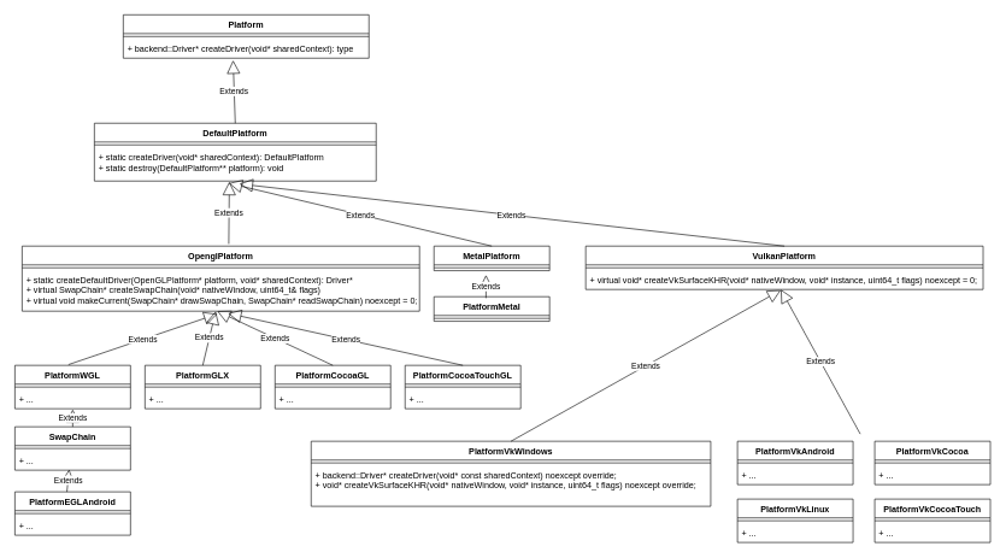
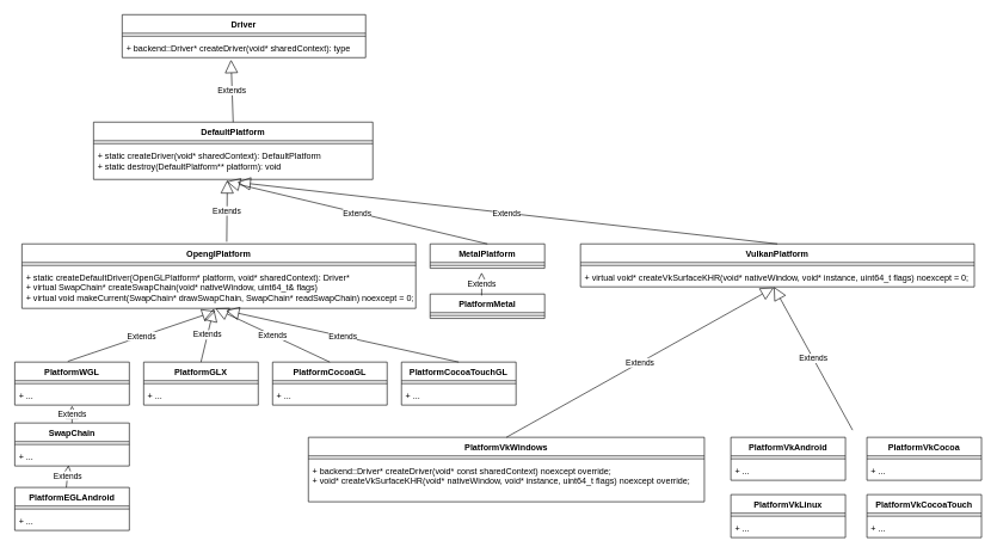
  <mxCell id="0" />
  <mxCell id="1" parent="0" />
  <mxCell id="2" value="DefaultPlatform" style="swimlane;fontStyle=1;align=center;verticalAlign=top;childLayout=stackLayout;horizontal=1;startSize=26;horizontalStack=0;resizeParent=1;resizeParentMax=0;resizeLast=0;collapsible=1;marginBottom=0;" parent="1" vertex="1"><mxGeometry x="130" y="170" width="390" height="80" as="geometry" /></mxCell>
  <mxCell id="3" value="" style="line;strokeWidth=1;fillColor=none;align=left;verticalAlign=middle;spacingTop=-1;spacingLeft=3;spacingRight=3;rotatable=0;labelPosition=right;points=[];portConstraint=eastwest;" parent="2" vertex="1"><mxGeometry y="26" width="390" height="8" as="geometry" /></mxCell>
  <mxCell id="4" value="+ static createDriver(void* sharedContext): DefaultPlatform&#10;+ static destroy(DefaultPlatform** platform): void " style="text;strokeColor=none;fillColor=none;align=left;verticalAlign=top;spacingLeft=4;spacingRight=4;overflow=hidden;rotatable=0;points=[[0,0.5],[1,0.5]];portConstraint=eastwest;" parent="2" vertex="1"><mxGeometry y="34" width="390" height="46" as="geometry" /></mxCell>
  <mxCell id="5" value="OpenglPlatform" style="swimlane;fontStyle=1;align=center;verticalAlign=top;childLayout=stackLayout;horizontal=1;startSize=26;horizontalStack=0;resizeParent=1;resizeParentMax=0;resizeLast=0;collapsible=1;marginBottom=0;" vertex="1" parent="1"><mxGeometry x="30" y="340" width="550" height="90" as="geometry" /></mxCell>
  <mxCell id="6" value="" style="line;strokeWidth=1;fillColor=none;align=left;verticalAlign=middle;spacingTop=-1;spacingLeft=3;spacingRight=3;rotatable=0;labelPosition=right;points=[];portConstraint=eastwest;" vertex="1" parent="5"><mxGeometry y="26" width="550" height="8" as="geometry" /></mxCell>
  <mxCell id="7" value="+ static createDefaultDriver(OpenGLPlatform* platform, void* sharedContext): Driver*&#10;+ virtual SwapChain* createSwapChain(void* nativeWindow, uint64_t&amp; flags)&#10;+ virtual void makeCurrent(SwapChain* drawSwapChain, SwapChain* readSwapChain) noexcept = 0;" style="text;strokeColor=none;fillColor=none;align=left;verticalAlign=top;spacingLeft=4;spacingRight=4;overflow=hidden;rotatable=0;points=[[0,0.5],[1,0.5]];portConstraint=eastwest;" vertex="1" parent="5"><mxGeometry y="34" width="550" height="56" as="geometry" /></mxCell>
- <mxCell id="8" value="Platform" style="swimlane;fontStyle=1;align=center;verticalAlign=top;childLayout=stackLayout;horizontal=1;startSize=26;horizontalStack=0;resizeParent=1;resizeParentMax=0;resizeLast=0;collapsible=1;marginBottom=0;" vertex="1" parent="1"><mxGeometry x="170" y="20" width="340" height="60" as="geometry" /></mxCell>
+ <mxCell id="8" value="Driver" style="swimlane;fontStyle=1;align=center;verticalAlign=top;childLayout=stackLayout;horizontal=1;startSize=26;horizontalStack=0;resizeParent=1;resizeParentMax=0;resizeLast=0;collapsible=1;marginBottom=0;" vertex="1" parent="1"><mxGeometry x="170" y="20" width="340" height="60" as="geometry" /></mxCell>
  <mxCell id="9" value="" style="line;strokeWidth=1;fillColor=none;align=left;verticalAlign=middle;spacingTop=-1;spacingLeft=3;spacingRight=3;rotatable=0;labelPosition=right;points=[];portConstraint=eastwest;" vertex="1" parent="8"><mxGeometry y="26" width="340" height="8" as="geometry" /></mxCell>
  <mxCell id="10" value="+ backend::Driver* createDriver(void* sharedContext): type" style="text;strokeColor=none;fillColor=none;align=left;verticalAlign=top;spacingLeft=4;spacingRight=4;overflow=hidden;rotatable=0;points=[[0,0.5],[1,0.5]];portConstraint=eastwest;" vertex="1" parent="8"><mxGeometry y="34" width="340" height="26" as="geometry" /></mxCell>
  <mxCell id="11" value="Extends" style="endArrow=block;endSize=16;endFill=0;html=1;exitX=0.5;exitY=0;exitDx=0;exitDy=0;entryX=0.447;entryY=1.115;entryDx=0;entryDy=0;entryPerimeter=0;" edge="1" parent="1" source="2" target="10"><mxGeometry width="160" relative="1" as="geometry"><mxPoint x="320" y="140" as="sourcePoint" /><mxPoint x="480" y="140" as="targetPoint" /></mxGeometry></mxCell>
  <mxCell id="12" value="Extends" style="endArrow=block;endSize=16;endFill=0;html=1;exitX=0.52;exitY=-0.033;exitDx=0;exitDy=0;exitPerimeter=0;entryX=0.479;entryY=1.022;entryDx=0;entryDy=0;entryPerimeter=0;" edge="1" parent="1" source="5" target="4"><mxGeometry width="160" relative="1" as="geometry"><mxPoint x="310" y="470" as="sourcePoint" /><mxPoint x="470" y="470" as="targetPoint" /></mxGeometry></mxCell>
  <mxCell id="13" value="PlatformWGL" style="swimlane;fontStyle=1;align=center;verticalAlign=top;childLayout=stackLayout;horizontal=1;startSize=26;horizontalStack=0;resizeParent=1;resizeParentMax=0;resizeLast=0;collapsible=1;marginBottom=0;" vertex="1" parent="1"><mxGeometry x="20" y="505" width="160" height="60" as="geometry" /></mxCell>
  <mxCell id="14" value="" style="line;strokeWidth=1;fillColor=none;align=left;verticalAlign=middle;spacingTop=-1;spacingLeft=3;spacingRight=3;rotatable=0;labelPosition=right;points=[];portConstraint=eastwest;" vertex="1" parent="13"><mxGeometry y="26" width="160" height="8" as="geometry" /></mxCell>
  <mxCell id="15" value="+ ..." style="text;strokeColor=none;fillColor=none;align=left;verticalAlign=top;spacingLeft=4;spacingRight=4;overflow=hidden;rotatable=0;points=[[0,0.5],[1,0.5]];portConstraint=eastwest;" vertex="1" parent="13"><mxGeometry y="34" width="160" height="26" as="geometry" /></mxCell>
  <mxCell id="16" value="PlatformCocoaGL" style="swimlane;fontStyle=1;align=center;verticalAlign=top;childLayout=stackLayout;horizontal=1;startSize=26;horizontalStack=0;resizeParent=1;resizeParentMax=0;resizeLast=0;collapsible=1;marginBottom=0;" vertex="1" parent="1"><mxGeometry x="380" y="505" width="160" height="60" as="geometry" /></mxCell>
  <mxCell id="17" value="" style="line;strokeWidth=1;fillColor=none;align=left;verticalAlign=middle;spacingTop=-1;spacingLeft=3;spacingRight=3;rotatable=0;labelPosition=right;points=[];portConstraint=eastwest;" vertex="1" parent="16"><mxGeometry y="26" width="160" height="8" as="geometry" /></mxCell>
  <mxCell id="18" value="+ ..." style="text;strokeColor=none;fillColor=none;align=left;verticalAlign=top;spacingLeft=4;spacingRight=4;overflow=hidden;rotatable=0;points=[[0,0.5],[1,0.5]];portConstraint=eastwest;" vertex="1" parent="16"><mxGeometry y="34" width="160" height="26" as="geometry" /></mxCell>
  <mxCell id="19" value="PlatformGLX" style="swimlane;fontStyle=1;align=center;verticalAlign=top;childLayout=stackLayout;horizontal=1;startSize=26;horizontalStack=0;resizeParent=1;resizeParentMax=0;resizeLast=0;collapsible=1;marginBottom=0;" vertex="1" parent="1"><mxGeometry x="200" y="505" width="160" height="60" as="geometry" /></mxCell>
  <mxCell id="20" value="" style="line;strokeWidth=1;fillColor=none;align=left;verticalAlign=middle;spacingTop=-1;spacingLeft=3;spacingRight=3;rotatable=0;labelPosition=right;points=[];portConstraint=eastwest;" vertex="1" parent="19"><mxGeometry y="26" width="160" height="8" as="geometry" /></mxCell>
  <mxCell id="21" value="+ ..." style="text;strokeColor=none;fillColor=none;align=left;verticalAlign=top;spacingLeft=4;spacingRight=4;overflow=hidden;rotatable=0;points=[[0,0.5],[1,0.5]];portConstraint=eastwest;" vertex="1" parent="19"><mxGeometry y="34" width="160" height="26" as="geometry" /></mxCell>
  <mxCell id="22" value="PlatformCocoaTouchGL" style="swimlane;fontStyle=1;align=center;verticalAlign=top;childLayout=stackLayout;horizontal=1;startSize=26;horizontalStack=0;resizeParent=1;resizeParentMax=0;resizeLast=0;collapsible=1;marginBottom=0;" vertex="1" parent="1"><mxGeometry x="560" y="505" width="160" height="60" as="geometry" /></mxCell>
  <mxCell id="23" value="" style="line;strokeWidth=1;fillColor=none;align=left;verticalAlign=middle;spacingTop=-1;spacingLeft=3;spacingRight=3;rotatable=0;labelPosition=right;points=[];portConstraint=eastwest;" vertex="1" parent="22"><mxGeometry y="26" width="160" height="8" as="geometry" /></mxCell>
  <mxCell id="24" value="+ ..." style="text;strokeColor=none;fillColor=none;align=left;verticalAlign=top;spacingLeft=4;spacingRight=4;overflow=hidden;rotatable=0;points=[[0,0.5],[1,0.5]];portConstraint=eastwest;" vertex="1" parent="22"><mxGeometry y="34" width="160" height="26" as="geometry" /></mxCell>
  <mxCell id="25" value="Extends" style="endArrow=block;endSize=16;endFill=0;html=1;exitX=0.463;exitY=-0.017;exitDx=0;exitDy=0;exitPerimeter=0;entryX=0.491;entryY=1.071;entryDx=0;entryDy=0;entryPerimeter=0;" edge="1" parent="1" source="13" target="7"><mxGeometry width="160" relative="1" as="geometry"><mxPoint x="310" y="570" as="sourcePoint" /><mxPoint x="470" y="570" as="targetPoint" /></mxGeometry></mxCell>
  <mxCell id="26" value="Extends" style="endArrow=block;endSize=16;endFill=0;html=1;exitX=0.5;exitY=0;exitDx=0;exitDy=0;" edge="1" parent="1" source="19"><mxGeometry width="160" relative="1" as="geometry"><mxPoint x="104.08" y="513.98" as="sourcePoint" /><mxPoint x="298" y="430" as="targetPoint" /></mxGeometry></mxCell>
  <mxCell id="27" value="Extends" style="endArrow=block;endSize=16;endFill=0;html=1;exitX=0.5;exitY=0;exitDx=0;exitDy=0;" edge="1" parent="1" source="16"><mxGeometry width="160" relative="1" as="geometry"><mxPoint x="290" y="515" as="sourcePoint" /><mxPoint x="300" y="430" as="targetPoint" /></mxGeometry></mxCell>
  <mxCell id="28" value="Extends" style="endArrow=block;endSize=16;endFill=0;html=1;exitX=0.5;exitY=0;exitDx=0;exitDy=0;entryX=0.518;entryY=1.054;entryDx=0;entryDy=0;entryPerimeter=0;" edge="1" parent="1" source="22" target="7"><mxGeometry width="160" relative="1" as="geometry"><mxPoint x="650" y="495" as="sourcePoint" /><mxPoint x="668" y="420" as="targetPoint" /></mxGeometry></mxCell>
  <mxCell id="29" value="MetalPlatform" style="swimlane;fontStyle=1;align=center;verticalAlign=top;childLayout=stackLayout;horizontal=1;startSize=26;horizontalStack=0;resizeParent=1;resizeParentMax=0;resizeLast=0;collapsible=1;marginBottom=0;" vertex="1" parent="1"><mxGeometry x="600" y="340" width="160" height="34" as="geometry" /></mxCell>
  <mxCell id="30" value="" style="line;strokeWidth=1;fillColor=none;align=left;verticalAlign=middle;spacingTop=-1;spacingLeft=3;spacingRight=3;rotatable=0;labelPosition=right;points=[];portConstraint=eastwest;" vertex="1" parent="29"><mxGeometry y="26" width="160" height="8" as="geometry" /></mxCell>
  <mxCell id="31" value="PlatformMetal" style="swimlane;fontStyle=1;align=center;verticalAlign=top;childLayout=stackLayout;horizontal=1;startSize=26;horizontalStack=0;resizeParent=1;resizeParentMax=0;resizeLast=0;collapsible=1;marginBottom=0;" vertex="1" parent="1"><mxGeometry x="600" y="410" width="160" height="34" as="geometry" /></mxCell>
  <mxCell id="32" value="" style="line;strokeWidth=1;fillColor=none;align=left;verticalAlign=middle;spacingTop=-1;spacingLeft=3;spacingRight=3;rotatable=0;labelPosition=right;points=[];portConstraint=eastwest;" vertex="1" parent="31"><mxGeometry y="26" width="160" height="8" as="geometry" /></mxCell>
  <mxCell id="33" value="Extends" style="endArrow=block;endSize=16;endFill=0;html=1;exitX=0.5;exitY=0;exitDx=0;exitDy=0;entryX=0.477;entryY=1.065;entryDx=0;entryDy=0;entryPerimeter=0;" edge="1" parent="1" source="29" target="4"><mxGeometry width="160" relative="1" as="geometry"><mxPoint x="670" y="280" as="sourcePoint" /><mxPoint x="830" y="280" as="targetPoint" /></mxGeometry></mxCell>
  <mxCell id="34" value="Extends" style="endArrow=block;endSize=16;endFill=0;html=1;" edge="1" parent="1"><mxGeometry width="160" relative="1" as="geometry"><mxPoint x="672" y="412" as="sourcePoint" /><mxPoint x="672" y="380" as="targetPoint" /></mxGeometry></mxCell>
  <mxCell id="35" value="VulkanPlatform" style="swimlane;fontStyle=1;align=center;verticalAlign=top;childLayout=stackLayout;horizontal=1;startSize=26;horizontalStack=0;resizeParent=1;resizeParentMax=0;resizeLast=0;collapsible=1;marginBottom=0;" vertex="1" parent="1"><mxGeometry x="810" y="340" width="550" height="60" as="geometry" /></mxCell>
  <mxCell id="36" value="" style="line;strokeWidth=1;fillColor=none;align=left;verticalAlign=middle;spacingTop=-1;spacingLeft=3;spacingRight=3;rotatable=0;labelPosition=right;points=[];portConstraint=eastwest;" vertex="1" parent="35"><mxGeometry y="26" width="550" height="8" as="geometry" /></mxCell>
  <mxCell id="37" value="+ virtual void* createVkSurfaceKHR(void* nativeWindow, void* instance, uint64_t flags) noexcept = 0;" style="text;strokeColor=none;fillColor=none;align=left;verticalAlign=top;spacingLeft=4;spacingRight=4;overflow=hidden;rotatable=0;points=[[0,0.5],[1,0.5]];portConstraint=eastwest;" vertex="1" parent="35"><mxGeometry y="34" width="550" height="26" as="geometry" /></mxCell>
  <mxCell id="38" value="Extends" style="endArrow=block;endSize=16;endFill=0;html=1;exitX=0.5;exitY=0;exitDx=0;exitDy=0;entryX=0.515;entryY=1.087;entryDx=0;entryDy=0;entryPerimeter=0;" edge="1" parent="1" source="35" target="4"><mxGeometry width="160" relative="1" as="geometry"><mxPoint x="1040" y="260" as="sourcePoint" /><mxPoint x="1200" y="260" as="targetPoint" /></mxGeometry></mxCell>
  <mxCell id="39" value="PlatformVkWindows" style="swimlane;fontStyle=1;align=center;verticalAlign=top;childLayout=stackLayout;horizontal=1;startSize=26;horizontalStack=0;resizeParent=1;resizeParentMax=0;resizeLast=0;collapsible=1;marginBottom=0;" vertex="1" parent="1"><mxGeometry x="430" y="610" width="553" height="90" as="geometry" /></mxCell>
  <mxCell id="40" value="" style="line;strokeWidth=1;fillColor=none;align=left;verticalAlign=middle;spacingTop=-1;spacingLeft=3;spacingRight=3;rotatable=0;labelPosition=right;points=[];portConstraint=eastwest;" vertex="1" parent="39"><mxGeometry y="26" width="553" height="8" as="geometry" /></mxCell>
  <mxCell id="41" value="+ backend::Driver* createDriver(void* const sharedContext) noexcept override;&#10;+ void* createVkSurfaceKHR(void* nativeWindow, void* instance, uint64_t flags) noexcept override;" style="text;strokeColor=none;fillColor=none;align=left;verticalAlign=top;spacingLeft=4;spacingRight=4;overflow=hidden;rotatable=0;points=[[0,0.5],[1,0.5]];portConstraint=eastwest;" vertex="1" parent="39"><mxGeometry y="34" width="553" height="56" as="geometry" /></mxCell>
  <mxCell id="42" value="Extends" style="endArrow=block;endSize=16;endFill=0;html=1;exitX=0.5;exitY=0;exitDx=0;exitDy=0;entryX=0.491;entryY=1.038;entryDx=0;entryDy=0;entryPerimeter=0;" edge="1" parent="1" source="39" target="37"><mxGeometry width="160" relative="1" as="geometry"><mxPoint x="940" y="440" as="sourcePoint" /><mxPoint x="1100" y="440" as="targetPoint" /></mxGeometry></mxCell>
  <mxCell id="43" value="PlatformVkAndroid" style="swimlane;fontStyle=1;align=center;verticalAlign=top;childLayout=stackLayout;horizontal=1;startSize=26;horizontalStack=0;resizeParent=1;resizeParentMax=0;resizeLast=0;collapsible=1;marginBottom=0;" vertex="1" parent="1"><mxGeometry x="1020" y="610" width="160" height="60" as="geometry" /></mxCell>
  <mxCell id="44" value="" style="line;strokeWidth=1;fillColor=none;align=left;verticalAlign=middle;spacingTop=-1;spacingLeft=3;spacingRight=3;rotatable=0;labelPosition=right;points=[];portConstraint=eastwest;" vertex="1" parent="43"><mxGeometry y="26" width="160" height="8" as="geometry" /></mxCell>
  <mxCell id="45" value="+ ..." style="text;strokeColor=none;fillColor=none;align=left;verticalAlign=top;spacingLeft=4;spacingRight=4;overflow=hidden;rotatable=0;points=[[0,0.5],[1,0.5]];portConstraint=eastwest;" vertex="1" parent="43"><mxGeometry y="34" width="160" height="26" as="geometry" /></mxCell>
  <mxCell id="46" value="PlatformVkCocoa" style="swimlane;fontStyle=1;align=center;verticalAlign=top;childLayout=stackLayout;horizontal=1;startSize=26;horizontalStack=0;resizeParent=1;resizeParentMax=0;resizeLast=0;collapsible=1;marginBottom=0;" vertex="1" parent="1"><mxGeometry x="1210" y="610" width="160" height="60" as="geometry" /></mxCell>
  <mxCell id="47" value="" style="line;strokeWidth=1;fillColor=none;align=left;verticalAlign=middle;spacingTop=-1;spacingLeft=3;spacingRight=3;rotatable=0;labelPosition=right;points=[];portConstraint=eastwest;" vertex="1" parent="46"><mxGeometry y="26" width="160" height="8" as="geometry" /></mxCell>
  <mxCell id="48" value="+ ..." style="text;strokeColor=none;fillColor=none;align=left;verticalAlign=top;spacingLeft=4;spacingRight=4;overflow=hidden;rotatable=0;points=[[0,0.5],[1,0.5]];portConstraint=eastwest;" vertex="1" parent="46"><mxGeometry y="34" width="160" height="26" as="geometry" /></mxCell>
  <mxCell id="49" value="PlatformVkLinux" style="swimlane;fontStyle=1;align=center;verticalAlign=top;childLayout=stackLayout;horizontal=1;startSize=26;horizontalStack=0;resizeParent=1;resizeParentMax=0;resizeLast=0;collapsible=1;marginBottom=0;" vertex="1" parent="1"><mxGeometry x="1020" y="690" width="160" height="60" as="geometry" /></mxCell>
  <mxCell id="50" value="" style="line;strokeWidth=1;fillColor=none;align=left;verticalAlign=middle;spacingTop=-1;spacingLeft=3;spacingRight=3;rotatable=0;labelPosition=right;points=[];portConstraint=eastwest;" vertex="1" parent="49"><mxGeometry y="26" width="160" height="8" as="geometry" /></mxCell>
  <mxCell id="51" value="+ ..." style="text;strokeColor=none;fillColor=none;align=left;verticalAlign=top;spacingLeft=4;spacingRight=4;overflow=hidden;rotatable=0;points=[[0,0.5],[1,0.5]];portConstraint=eastwest;" vertex="1" parent="49"><mxGeometry y="34" width="160" height="26" as="geometry" /></mxCell>
  <mxCell id="52" value="PlatformVkCocoaTouch" style="swimlane;fontStyle=1;align=center;verticalAlign=top;childLayout=stackLayout;horizontal=1;startSize=26;horizontalStack=0;resizeParent=1;resizeParentMax=0;resizeLast=0;collapsible=1;marginBottom=0;" vertex="1" parent="1"><mxGeometry x="1210" y="690" width="160" height="60" as="geometry" /></mxCell>
  <mxCell id="53" value="" style="line;strokeWidth=1;fillColor=none;align=left;verticalAlign=middle;spacingTop=-1;spacingLeft=3;spacingRight=3;rotatable=0;labelPosition=right;points=[];portConstraint=eastwest;" vertex="1" parent="52"><mxGeometry y="26" width="160" height="8" as="geometry" /></mxCell>
  <mxCell id="54" value="+ ..." style="text;strokeColor=none;fillColor=none;align=left;verticalAlign=top;spacingLeft=4;spacingRight=4;overflow=hidden;rotatable=0;points=[[0,0.5],[1,0.5]];portConstraint=eastwest;" vertex="1" parent="52"><mxGeometry y="34" width="160" height="26" as="geometry" /></mxCell>
  <mxCell id="55" value="Extends" style="endArrow=block;endSize=16;endFill=0;html=1;" edge="1" parent="1"><mxGeometry width="160" relative="1" as="geometry"><mxPoint x="1190" y="600" as="sourcePoint" /><mxPoint x="1080" y="400" as="targetPoint" /></mxGeometry></mxCell>
  <mxCell id="56" value="SwapChain" style="swimlane;fontStyle=1;align=center;verticalAlign=top;childLayout=stackLayout;horizontal=1;startSize=26;horizontalStack=0;resizeParent=1;resizeParentMax=0;resizeLast=0;collapsible=1;marginBottom=0;" vertex="1" parent="1"><mxGeometry x="20" y="590" width="160" height="60" as="geometry" /></mxCell>
  <mxCell id="57" value="" style="line;strokeWidth=1;fillColor=none;align=left;verticalAlign=middle;spacingTop=-1;spacingLeft=3;spacingRight=3;rotatable=0;labelPosition=right;points=[];portConstraint=eastwest;" vertex="1" parent="56"><mxGeometry y="26" width="160" height="8" as="geometry" /></mxCell>
  <mxCell id="58" value="+ ..." style="text;strokeColor=none;fillColor=none;align=left;verticalAlign=top;spacingLeft=4;spacingRight=4;overflow=hidden;rotatable=0;points=[[0,0.5],[1,0.5]];portConstraint=eastwest;" vertex="1" parent="56"><mxGeometry y="34" width="160" height="26" as="geometry" /></mxCell>
  <mxCell id="59" value="PlatformEGLAndroid" style="swimlane;fontStyle=1;align=center;verticalAlign=top;childLayout=stackLayout;horizontal=1;startSize=26;horizontalStack=0;resizeParent=1;resizeParentMax=0;resizeLast=0;collapsible=1;marginBottom=0;" vertex="1" parent="1"><mxGeometry x="20" y="680" width="160" height="60" as="geometry" /></mxCell>
  <mxCell id="60" value="" style="line;strokeWidth=1;fillColor=none;align=left;verticalAlign=middle;spacingTop=-1;spacingLeft=3;spacingRight=3;rotatable=0;labelPosition=right;points=[];portConstraint=eastwest;" vertex="1" parent="59"><mxGeometry y="26" width="160" height="8" as="geometry" /></mxCell>
  <mxCell id="61" value="+ ..." style="text;strokeColor=none;fillColor=none;align=left;verticalAlign=top;spacingLeft=4;spacingRight=4;overflow=hidden;rotatable=0;points=[[0,0.5],[1,0.5]];portConstraint=eastwest;" vertex="1" parent="59"><mxGeometry y="34" width="160" height="26" as="geometry" /></mxCell>
  <mxCell id="62" value="Extends" style="endArrow=block;endSize=16;endFill=0;html=1;exitX=0.45;exitY=0;exitDx=0;exitDy=0;exitPerimeter=0;entryX=0.469;entryY=0.962;entryDx=0;entryDy=0;entryPerimeter=0;" edge="1" parent="1" source="59" target="58"><mxGeometry width="160" relative="1" as="geometry"><mxPoint x="220" y="650" as="sourcePoint" /><mxPoint x="380" y="650" as="targetPoint" /></mxGeometry></mxCell>
  <mxCell id="63" value="Extends" style="endArrow=block;endSize=16;endFill=0;html=1;exitX=0.5;exitY=0;exitDx=0;exitDy=0;entryX=0.5;entryY=1.038;entryDx=0;entryDy=0;entryPerimeter=0;" edge="1" parent="1" source="56" target="15"><mxGeometry width="160" relative="1" as="geometry"><mxPoint x="230" y="600" as="sourcePoint" /><mxPoint x="390" y="600" as="targetPoint" /></mxGeometry></mxCell>
